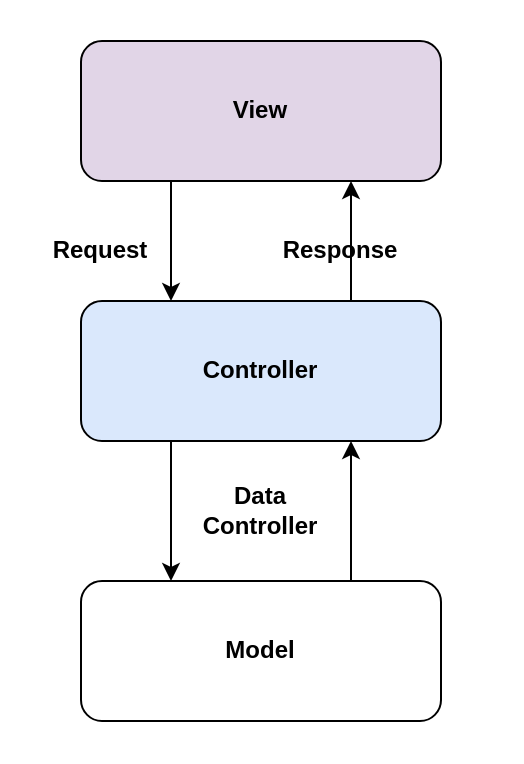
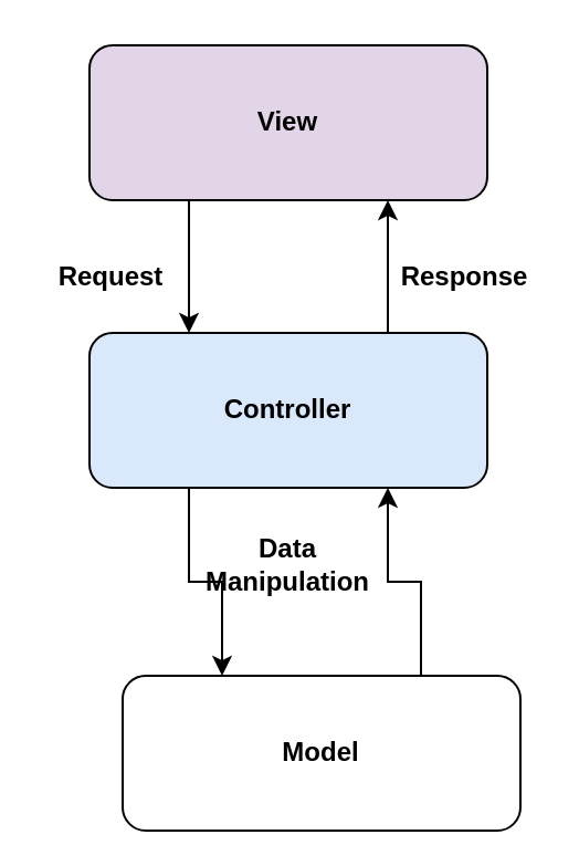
  <mxCell id="0" />
  <mxCell id="1" parent="0" />
  <mxCell id="2" style="edgeStyle=orthogonalEdgeStyle;rounded=0;orthogonalLoop=1;jettySize=auto;html=1;exitX=0.75;exitY=0;exitDx=0;exitDy=0;entryX=0.75;entryY=1;entryDx=0;entryDy=0;" edge="1" parent="1" source="3" target="8"><mxGeometry relative="1" as="geometry" /></mxCell>
- <mxCell id="3" value="Model" style="rounded=1;whiteSpace=wrap;html=1;fontStyle=1" vertex="1" parent="1"><mxGeometry x="40" y="290" width="180" height="70" as="geometry" /></mxCell>
+ <mxCell id="3" value="Model" style="rounded=1;whiteSpace=wrap;html=1;fontStyle=1" vertex="1" parent="1"><mxGeometry x="55" y="305" width="180" height="70" as="geometry" /></mxCell>
  <mxCell id="4" style="edgeStyle=orthogonalEdgeStyle;rounded=0;orthogonalLoop=1;jettySize=auto;html=1;exitX=0.25;exitY=1;exitDx=0;exitDy=0;entryX=0.25;entryY=0;entryDx=0;entryDy=0;" edge="1" parent="1" source="5" target="8"><mxGeometry relative="1" as="geometry" /></mxCell>
  <mxCell id="5" value="View" style="rounded=1;whiteSpace=wrap;html=1;fontStyle=1;fillColor=#e1d5e7;" vertex="1" parent="1"><mxGeometry x="40" y="20" width="180" height="70" as="geometry" /></mxCell>
  <mxCell id="6" style="edgeStyle=orthogonalEdgeStyle;rounded=0;orthogonalLoop=1;jettySize=auto;html=1;exitX=0.25;exitY=1;exitDx=0;exitDy=0;entryX=0.25;entryY=0;entryDx=0;entryDy=0;" edge="1" parent="1" source="8" target="3"><mxGeometry relative="1" as="geometry" /></mxCell>
  <mxCell id="7" style="edgeStyle=orthogonalEdgeStyle;rounded=0;orthogonalLoop=1;jettySize=auto;html=1;exitX=0.75;exitY=0;exitDx=0;exitDy=0;entryX=0.75;entryY=1;entryDx=0;entryDy=0;" edge="1" parent="1" source="8" target="5"><mxGeometry relative="1" as="geometry" /></mxCell>
  <mxCell id="8" value="Controller" style="rounded=1;whiteSpace=wrap;html=1;fontStyle=1;fillColor=#dae8fc;" vertex="1" parent="1"><mxGeometry x="40" y="150" width="180" height="70" as="geometry" /></mxCell>
  <mxCell id="9" value="Request" style="text;html=1;align=center;verticalAlign=middle;whiteSpace=wrap;rounded=0;fontStyle=1" vertex="1" parent="1"><mxGeometry x="20" y="110" width="60" height="30" as="geometry" /></mxCell>
- <mxCell id="10" value="Response" style="text;html=1;align=center;verticalAlign=middle;whiteSpace=wrap;rounded=0;fontStyle=1" vertex="1" parent="1"><mxGeometry x="140" y="110" width="60" height="30" as="geometry" /></mxCell>
- <mxCell id="11" value="Data Controller" style="text;html=1;align=center;verticalAlign=middle;whiteSpace=wrap;rounded=0;fontStyle=1" vertex="1" parent="1"><mxGeometry x="100" y="240" width="60" height="30" as="geometry" /></mxCell>
+ <mxCell id="10" value="Response" style="text;html=1;align=center;verticalAlign=middle;whiteSpace=wrap;rounded=0;fontStyle=1" vertex="1" parent="1"><mxGeometry x="180" y="110" width="60" height="30" as="geometry" /></mxCell>
+ <mxCell id="11" value="Data Manipulation" style="text;html=1;align=center;verticalAlign=middle;whiteSpace=wrap;rounded=0;fontStyle=1" vertex="1" parent="1"><mxGeometry x="100" y="240" width="60" height="30" as="geometry" /></mxCell>
